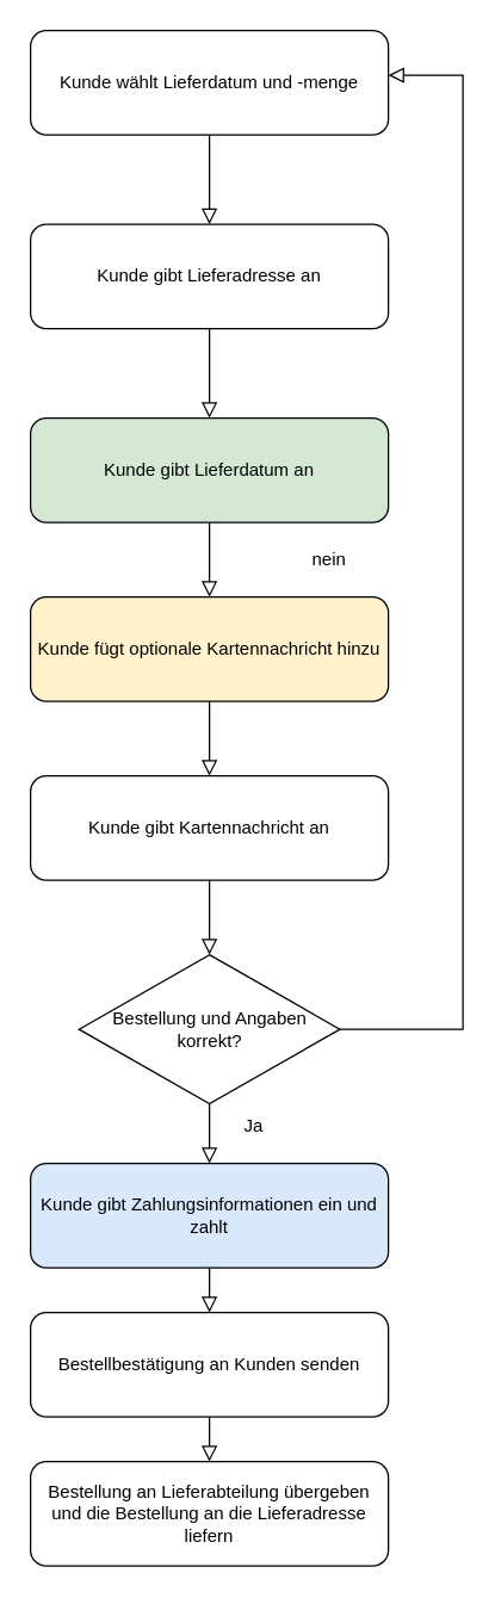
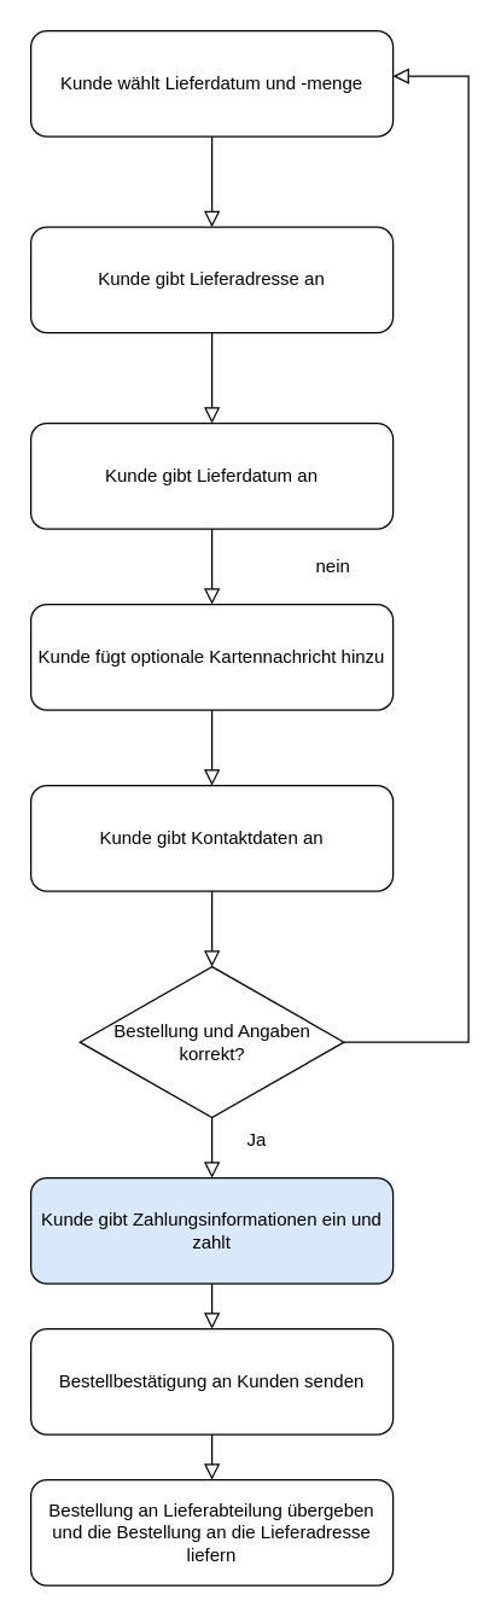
  <mxCell id="0" />
  <mxCell id="1" parent="0" />
  <mxCell id="2" value="" style="rounded=0;html=1;jettySize=auto;orthogonalLoop=1;fontSize=11;endArrow=block;endFill=0;endSize=8;strokeWidth=1;shadow=0;labelBackgroundColor=none;edgeStyle=orthogonalEdgeStyle;" parent="1" source="3" edge="1"><mxGeometry relative="1" as="geometry"><mxPoint x="140" y="150" as="targetPoint" /></mxGeometry></mxCell>
  <mxCell id="3" value="&lt;div style=&quot;text-align: left;&quot;&gt;Kunde wählt Lieferdatum und -menge&lt;/div&gt;" style="rounded=1;whiteSpace=wrap;html=1;fontSize=12;glass=0;strokeWidth=1;shadow=0;" parent="1" vertex="1"><mxGeometry x="20" y="20" width="240" height="70" as="geometry" /></mxCell>
  <mxCell id="4" value="Kunde gibt Lieferadresse an" style="rounded=1;whiteSpace=wrap;html=1;fontFamily=Helvetica;" vertex="1" parent="1"><mxGeometry x="20" y="150" width="240" height="70" as="geometry" /></mxCell>
  <mxCell id="5" value="" style="rounded=0;html=1;jettySize=auto;orthogonalLoop=1;fontSize=11;endArrow=block;endFill=0;endSize=8;strokeWidth=1;shadow=0;labelBackgroundColor=none;edgeStyle=orthogonalEdgeStyle;exitX=0.5;exitY=1;exitDx=0;exitDy=0;" edge="1" parent="1" source="4"><mxGeometry relative="1" as="geometry"><mxPoint x="150" y="100" as="sourcePoint" /><mxPoint x="140" y="280" as="targetPoint" /></mxGeometry></mxCell>
- <mxCell id="6" value="Kunde gibt Lieferdatum an" style="rounded=1;whiteSpace=wrap;html=1;fontFamily=Helvetica;fillColor=#d5e8d4;" vertex="1" parent="1"><mxGeometry x="20" y="280" width="240" height="70" as="geometry" /></mxCell>
+ <mxCell id="6" value="Kunde gibt Lieferdatum an" style="rounded=1;whiteSpace=wrap;html=1;fontFamily=Helvetica;" vertex="1" parent="1"><mxGeometry x="20" y="280" width="240" height="70" as="geometry" /></mxCell>
  <mxCell id="7" value="" style="rounded=0;html=1;jettySize=auto;orthogonalLoop=1;fontSize=11;endArrow=block;endFill=0;endSize=8;strokeWidth=1;shadow=0;labelBackgroundColor=none;edgeStyle=orthogonalEdgeStyle;exitX=0.5;exitY=1;exitDx=0;exitDy=0;" edge="1" parent="1" source="6"><mxGeometry relative="1" as="geometry"><mxPoint x="150" y="230" as="sourcePoint" /><mxPoint x="140" y="400" as="targetPoint" /></mxGeometry></mxCell>
- <mxCell id="8" value="Kunde fügt optionale Kartennachricht hinzu" style="rounded=1;whiteSpace=wrap;html=1;fontFamily=Helvetica;fillColor=#fff2cc;" vertex="1" parent="1"><mxGeometry x="20" y="400" width="240" height="70" as="geometry" /></mxCell>
+ <mxCell id="8" value="Kunde fügt optionale Kartennachricht hinzu" style="rounded=1;whiteSpace=wrap;html=1;fontFamily=Helvetica;" vertex="1" parent="1"><mxGeometry x="20" y="400" width="240" height="70" as="geometry" /></mxCell>
  <mxCell id="9" value="" style="rounded=0;html=1;jettySize=auto;orthogonalLoop=1;fontSize=11;endArrow=block;endFill=0;endSize=8;strokeWidth=1;shadow=0;labelBackgroundColor=none;edgeStyle=orthogonalEdgeStyle;exitX=0.5;exitY=1;exitDx=0;exitDy=0;" edge="1" parent="1" source="8"><mxGeometry relative="1" as="geometry"><mxPoint x="150" y="360" as="sourcePoint" /><mxPoint x="140" y="520" as="targetPoint" /></mxGeometry></mxCell>
- <mxCell id="10" value="Kunde gibt Kartennachricht an" style="rounded=1;whiteSpace=wrap;html=1;fontFamily=Helvetica;" vertex="1" parent="1"><mxGeometry x="20" y="520" width="240" height="70" as="geometry" /></mxCell>
+ <mxCell id="10" value="Kunde gibt Kontaktdaten an" style="rounded=1;whiteSpace=wrap;html=1;fontFamily=Helvetica;" vertex="1" parent="1"><mxGeometry x="20" y="520" width="240" height="70" as="geometry" /></mxCell>
  <mxCell id="11" value="" style="rounded=0;html=1;jettySize=auto;orthogonalLoop=1;fontSize=11;endArrow=block;endFill=0;endSize=8;strokeWidth=1;shadow=0;labelBackgroundColor=none;edgeStyle=orthogonalEdgeStyle;exitX=0.5;exitY=1;exitDx=0;exitDy=0;" edge="1" parent="1" source="10"><mxGeometry relative="1" as="geometry"><mxPoint x="150" y="360" as="sourcePoint" /><mxPoint x="140" y="640" as="targetPoint" /></mxGeometry></mxCell>
  <mxCell id="12" value="Bestellung und Angaben korrekt?" style="rhombus;whiteSpace=wrap;html=1;fontFamily=Helvetica;" vertex="1" parent="1"><mxGeometry x="52.5" y="640" width="175" height="100" as="geometry" /></mxCell>
  <mxCell id="13" value="" style="rounded=0;html=1;jettySize=auto;orthogonalLoop=1;fontSize=11;endArrow=block;endFill=0;endSize=8;strokeWidth=1;shadow=0;labelBackgroundColor=none;edgeStyle=orthogonalEdgeStyle;exitX=0.5;exitY=1;exitDx=0;exitDy=0;" edge="1" parent="1" source="12"><mxGeometry relative="1" as="geometry"><mxPoint x="150" y="600" as="sourcePoint" /><mxPoint x="140" y="780" as="targetPoint" /></mxGeometry></mxCell>
  <mxCell id="14" value="Kunde gibt Zahlungsinformationen ein und zahlt" style="rounded=1;whiteSpace=wrap;html=1;fontFamily=Helvetica;fillColor=#dae8fc;" vertex="1" parent="1"><mxGeometry x="20" y="780" width="240" height="70" as="geometry" /></mxCell>
  <mxCell id="15" value="Ja" style="text;html=1;strokeColor=none;fillColor=none;align=center;verticalAlign=middle;whiteSpace=wrap;rounded=0;fontFamily=Helvetica;" vertex="1" parent="1"><mxGeometry x="140" y="740" width="60" height="30" as="geometry" /></mxCell>
  <mxCell id="16" value="" style="rounded=0;html=1;jettySize=auto;orthogonalLoop=1;fontSize=11;endArrow=block;endFill=0;endSize=8;strokeWidth=1;shadow=0;labelBackgroundColor=none;edgeStyle=orthogonalEdgeStyle;exitX=1;exitY=0.5;exitDx=0;exitDy=0;" edge="1" parent="1" source="12"><mxGeometry relative="1" as="geometry"><mxPoint x="150" y="600" as="sourcePoint" /><mxPoint x="260" y="50" as="targetPoint" /><Array as="points"><mxPoint x="310" y="690" /><mxPoint x="310" y="50" /></Array></mxGeometry></mxCell>
  <mxCell id="17" value="nein" style="text;html=1;align=center;verticalAlign=middle;resizable=0;points=[];autosize=1;strokeColor=none;fillColor=none;fontFamily=Helvetica;" vertex="1" parent="1"><mxGeometry x="195" y="360" width="50" height="30" as="geometry" /></mxCell>
  <mxCell id="18" value="" style="rounded=0;html=1;jettySize=auto;orthogonalLoop=1;fontSize=11;endArrow=block;endFill=0;endSize=8;strokeWidth=1;shadow=0;labelBackgroundColor=none;edgeStyle=orthogonalEdgeStyle;exitX=0.5;exitY=1;exitDx=0;exitDy=0;" edge="1" parent="1" source="14"><mxGeometry relative="1" as="geometry"><mxPoint x="150" y="600" as="sourcePoint" /><mxPoint x="140" y="880" as="targetPoint" /></mxGeometry></mxCell>
  <mxCell id="19" value="Bestellbestätigung an Kunden senden" style="rounded=1;whiteSpace=wrap;html=1;fontFamily=Helvetica;" vertex="1" parent="1"><mxGeometry x="20" y="880" width="240" height="70" as="geometry" /></mxCell>
  <mxCell id="20" value="" style="rounded=0;html=1;jettySize=auto;orthogonalLoop=1;fontSize=11;endArrow=block;endFill=0;endSize=8;strokeWidth=1;shadow=0;labelBackgroundColor=none;edgeStyle=orthogonalEdgeStyle;exitX=0.5;exitY=1;exitDx=0;exitDy=0;" edge="1" parent="1" source="19"><mxGeometry relative="1" as="geometry"><mxPoint x="150" y="860" as="sourcePoint" /><mxPoint x="140" y="980" as="targetPoint" /></mxGeometry></mxCell>
  <mxCell id="21" value="Bestellung an Lieferabteilung übergeben und die Bestellung an die Lieferadresse liefern" style="rounded=1;whiteSpace=wrap;html=1;fontFamily=Helvetica;" vertex="1" parent="1"><mxGeometry x="20" y="980" width="240" height="70" as="geometry" /></mxCell>
